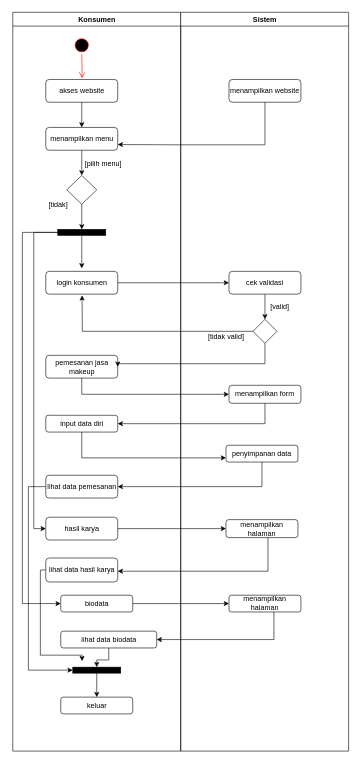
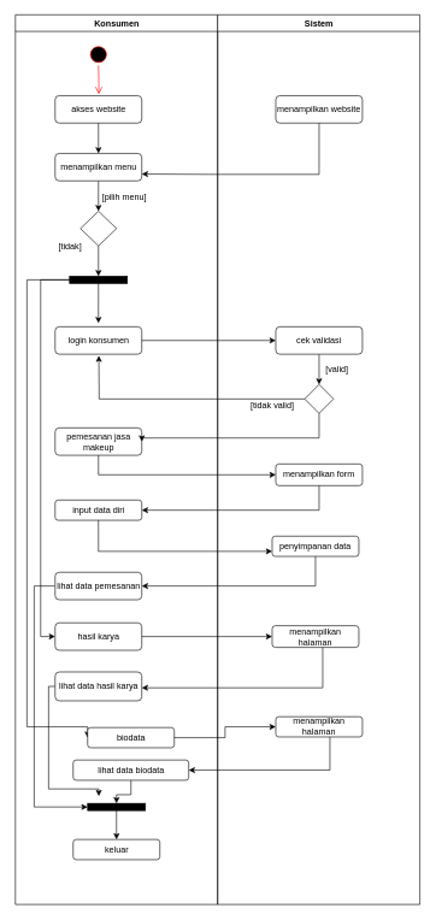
  <mxCell id="0" />
  <mxCell id="1" parent="0" />
  <mxCell id="2" value="Konsumen" style="swimlane;whiteSpace=wrap;startSize=23;" parent="1" vertex="1"><mxGeometry x="20.5" y="20" width="280" height="1232" as="geometry" /></mxCell>
  <mxCell id="3" value="" style="ellipse;shape=startState;fillColor=#000000;strokeColor=#ff0000;" parent="2" vertex="1"><mxGeometry x="100" y="40" width="30" height="30" as="geometry" /></mxCell>
  <mxCell id="4" value="" style="edgeStyle=elbowEdgeStyle;elbow=horizontal;verticalAlign=bottom;endArrow=open;endSize=8;strokeColor=#FF0000;endFill=1;rounded=0" parent="2" source="3" edge="1"><mxGeometry x="100" y="40" as="geometry"><mxPoint x="115.5" y="110" as="targetPoint" /></mxGeometry></mxCell>
  <mxCell id="5" value="akses website" style="rounded=1;whiteSpace=wrap;html=1;" vertex="1" parent="2"><mxGeometry x="55" y="112" width="120" height="38" as="geometry" /></mxCell>
  <mxCell id="6" style="edgeStyle=orthogonalEdgeStyle;rounded=0;orthogonalLoop=1;jettySize=auto;html=1;" edge="1" parent="2" source="7" target="8"><mxGeometry relative="1" as="geometry" /></mxCell>
  <mxCell id="7" value="menampilkan menu" style="rounded=1;whiteSpace=wrap;html=1;" vertex="1" parent="2"><mxGeometry x="55" y="192" width="120" height="38" as="geometry" /></mxCell>
  <mxCell id="8" value="" style="rhombus;whiteSpace=wrap;html=1;" vertex="1" parent="2"><mxGeometry x="90" y="272" width="50" height="48" as="geometry" /></mxCell>
  <mxCell id="9" value="[pilih menu]" style="text;html=1;align=center;verticalAlign=middle;resizable=0;points=[];autosize=1;" vertex="1" parent="2"><mxGeometry x="110.5" y="242" width="80" height="20" as="geometry" /></mxCell>
  <mxCell id="10" style="edgeStyle=orthogonalEdgeStyle;rounded=0;orthogonalLoop=1;jettySize=auto;html=1;entryX=0;entryY=0.5;entryDx=0;entryDy=0;" edge="1" parent="2" source="12" target="18"><mxGeometry relative="1" as="geometry"><Array as="points"><mxPoint x="35" y="367" /><mxPoint x="35" y="861" /></Array></mxGeometry></mxCell>
  <mxCell id="11" style="edgeStyle=orthogonalEdgeStyle;rounded=0;orthogonalLoop=1;jettySize=auto;html=1;entryX=0;entryY=0.5;entryDx=0;entryDy=0;" edge="1" parent="2" source="12" target="21"><mxGeometry relative="1" as="geometry"><Array as="points"><mxPoint x="16" y="367" /><mxPoint x="16" y="986" /></Array></mxGeometry></mxCell>
  <mxCell id="12" value="" style="rounded=0;whiteSpace=wrap;html=1;fillColor=#000000;" vertex="1" parent="2"><mxGeometry x="75" y="362" width="80" height="10" as="geometry" /></mxCell>
  <mxCell id="13" value="login konsumen" style="rounded=1;whiteSpace=wrap;html=1;fillColor=#FFFFFF;" vertex="1" parent="2"><mxGeometry x="55" y="432" width="120" height="38" as="geometry" /></mxCell>
  <mxCell id="14" value="pemesanan jasa makeup" style="rounded=1;whiteSpace=wrap;html=1;fillColor=#FFFFFF;" vertex="1" parent="2"><mxGeometry x="55" y="572" width="120" height="38" as="geometry" /></mxCell>
  <mxCell id="15" value="input data diri" style="rounded=1;whiteSpace=wrap;html=1;fillColor=#FFFFFF;" vertex="1" parent="2"><mxGeometry x="55" y="672" width="120" height="28" as="geometry" /></mxCell>
  <mxCell id="16" style="edgeStyle=orthogonalEdgeStyle;rounded=0;orthogonalLoop=1;jettySize=auto;html=1;entryX=0;entryY=0.5;entryDx=0;entryDy=0;" edge="1" parent="2" source="17" target="25"><mxGeometry relative="1" as="geometry"><Array as="points"><mxPoint x="26" y="791" /><mxPoint x="26" y="1097" /></Array></mxGeometry></mxCell>
  <mxCell id="17" value="lihat data pemesanan" style="rounded=1;whiteSpace=wrap;html=1;fillColor=#FFFFFF;" vertex="1" parent="2"><mxGeometry x="55" y="772" width="120" height="38" as="geometry" /></mxCell>
  <mxCell id="18" value="hasil karya" style="rounded=1;whiteSpace=wrap;html=1;fillColor=#FFFFFF;" vertex="1" parent="2"><mxGeometry x="55" y="842" width="120" height="38" as="geometry" /></mxCell>
  <mxCell id="19" style="edgeStyle=orthogonalEdgeStyle;rounded=0;orthogonalLoop=1;jettySize=auto;html=1;" edge="1" parent="2" source="20"><mxGeometry relative="1" as="geometry"><mxPoint x="115.5" y="1082" as="targetPoint" /><Array as="points"><mxPoint x="46" y="930" /><mxPoint x="46" y="1072" /><mxPoint x="116" y="1072" /></Array></mxGeometry></mxCell>
  <mxCell id="20" value="lihat data hasil karya" style="whiteSpace=wrap;html=1;rounded=1;fillColor=#FFFFFF;" vertex="1" parent="2"><mxGeometry x="55" y="910" width="120" height="40" as="geometry" /></mxCell>
- <mxCell id="21" value="biodata" style="rounded=1;whiteSpace=wrap;html=1;fillColor=#FFFFFF;" vertex="1" parent="2"><mxGeometry x="80" y="972" width="120" height="28" as="geometry" /></mxCell>
+ <mxCell id="21" value="biodata" style="rounded=1;whiteSpace=wrap;html=1;fillColor=#FFFFFF;" vertex="1" parent="2"><mxGeometry x="100" y="987" width="120" height="28" as="geometry" /></mxCell>
  <mxCell id="22" style="edgeStyle=orthogonalEdgeStyle;rounded=0;orthogonalLoop=1;jettySize=auto;html=1;entryX=0.5;entryY=0;entryDx=0;entryDy=0;" edge="1" parent="2" source="23" target="25"><mxGeometry relative="1" as="geometry" /></mxCell>
  <mxCell id="23" value="lihat data biodata" style="whiteSpace=wrap;html=1;rounded=1;fillColor=#FFFFFF;" vertex="1" parent="2"><mxGeometry x="80" y="1032" width="160" height="28" as="geometry" /></mxCell>
  <mxCell id="24" style="edgeStyle=orthogonalEdgeStyle;rounded=0;orthogonalLoop=1;jettySize=auto;html=1;" edge="1" parent="2" source="25" target="26"><mxGeometry relative="1" as="geometry" /></mxCell>
  <mxCell id="25" value="" style="rounded=0;whiteSpace=wrap;html=1;fillColor=#000000;" vertex="1" parent="2"><mxGeometry x="100" y="1092" width="80" height="10" as="geometry" /></mxCell>
  <mxCell id="26" value="keluar" style="rounded=1;whiteSpace=wrap;html=1;fillColor=#FFFFFF;" vertex="1" parent="2"><mxGeometry x="80" y="1142" width="120" height="28" as="geometry" /></mxCell>
  <mxCell id="27" value="Sistem" style="swimlane;whiteSpace=wrap" parent="1" vertex="1"><mxGeometry x="300.5" y="20" width="280" height="1232" as="geometry" /></mxCell>
  <mxCell id="28" value="menampilkan website" style="rounded=1;whiteSpace=wrap;html=1;" vertex="1" parent="27"><mxGeometry x="80.5" y="112" width="120" height="38" as="geometry" /></mxCell>
  <mxCell id="29" style="edgeStyle=orthogonalEdgeStyle;rounded=0;orthogonalLoop=1;jettySize=auto;html=1;entryX=0.5;entryY=0;entryDx=0;entryDy=0;" edge="1" parent="27" source="30" target="31"><mxGeometry relative="1" as="geometry" /></mxCell>
  <mxCell id="30" value="cek validasi" style="rounded=1;whiteSpace=wrap;html=1;fillColor=#FFFFFF;" vertex="1" parent="27"><mxGeometry x="80.5" y="432" width="120" height="38" as="geometry" /></mxCell>
  <mxCell id="31" value="" style="rhombus;whiteSpace=wrap;html=1;fillColor=#FFFFFF;" vertex="1" parent="27"><mxGeometry x="120.5" y="512" width="40" height="40" as="geometry" /></mxCell>
  <mxCell id="32" value="[valid]" style="text;html=1;strokeColor=none;fillColor=none;align=center;verticalAlign=middle;whiteSpace=wrap;rounded=0;" vertex="1" parent="27"><mxGeometry x="145.5" y="482" width="40" height="20" as="geometry" /></mxCell>
  <mxCell id="33" value="[tidak valid]" style="text;html=1;strokeColor=none;fillColor=none;align=center;verticalAlign=middle;whiteSpace=wrap;rounded=0;" vertex="1" parent="27"><mxGeometry x="30" y="532" width="90.5" height="20" as="geometry" /></mxCell>
  <mxCell id="34" value="menampilkan form" style="rounded=1;whiteSpace=wrap;html=1;fillColor=#FFFFFF;" vertex="1" parent="27"><mxGeometry x="80.5" y="622" width="120" height="30" as="geometry" /></mxCell>
  <mxCell id="35" value="penyimpanan data" style="rounded=1;whiteSpace=wrap;html=1;fillColor=#FFFFFF;" vertex="1" parent="27"><mxGeometry x="75.5" y="722" width="120" height="28" as="geometry" /></mxCell>
  <mxCell id="36" value="menampilkan halaman" style="whiteSpace=wrap;html=1;rounded=1;fillColor=#FFFFFF;" vertex="1" parent="27"><mxGeometry x="75.5" y="846" width="120" height="30" as="geometry" /></mxCell>
  <mxCell id="37" value="menampilkan halaman" style="rounded=1;whiteSpace=wrap;html=1;fillColor=#FFFFFF;" vertex="1" parent="27"><mxGeometry x="80.5" y="972" width="120" height="28" as="geometry" /></mxCell>
  <mxCell id="38" style="edgeStyle=orthogonalEdgeStyle;rounded=0;orthogonalLoop=1;jettySize=auto;html=1;" edge="1" parent="1" source="5" target="7"><mxGeometry relative="1" as="geometry" /></mxCell>
  <mxCell id="39" style="edgeStyle=orthogonalEdgeStyle;rounded=0;orthogonalLoop=1;jettySize=auto;html=1;entryX=1;entryY=0.75;entryDx=0;entryDy=0;" edge="1" parent="1" source="28" target="7"><mxGeometry relative="1" as="geometry"><Array as="points"><mxPoint x="441" y="241" /><mxPoint x="288" y="241" /></Array></mxGeometry></mxCell>
  <mxCell id="40" style="edgeStyle=orthogonalEdgeStyle;rounded=0;orthogonalLoop=1;jettySize=auto;html=1;" edge="1" parent="1" source="8"><mxGeometry relative="1" as="geometry"><mxPoint x="135.5" y="382" as="targetPoint" /></mxGeometry></mxCell>
  <mxCell id="41" value="" style="edgeStyle=orthogonalEdgeStyle;rounded=0;orthogonalLoop=1;jettySize=auto;html=1;" edge="1" parent="1" source="12"><mxGeometry relative="1" as="geometry"><mxPoint x="135.5" y="447" as="targetPoint" /></mxGeometry></mxCell>
  <mxCell id="42" style="edgeStyle=orthogonalEdgeStyle;rounded=0;orthogonalLoop=1;jettySize=auto;html=1;entryX=0;entryY=0.5;entryDx=0;entryDy=0;" edge="1" parent="1" source="13" target="30"><mxGeometry relative="1" as="geometry" /></mxCell>
  <mxCell id="43" style="edgeStyle=orthogonalEdgeStyle;rounded=0;orthogonalLoop=1;jettySize=auto;html=1;" edge="1" parent="1" source="31"><mxGeometry relative="1" as="geometry"><mxPoint x="136" y="492" as="targetPoint" /></mxGeometry></mxCell>
  <mxCell id="44" style="edgeStyle=orthogonalEdgeStyle;rounded=0;orthogonalLoop=1;jettySize=auto;html=1;entryX=1;entryY=0.5;entryDx=0;entryDy=0;" edge="1" parent="1" source="31" target="14"><mxGeometry relative="1" as="geometry"><Array as="points"><mxPoint x="441" y="606" /></Array></mxGeometry></mxCell>
  <mxCell id="45" style="edgeStyle=orthogonalEdgeStyle;rounded=0;orthogonalLoop=1;jettySize=auto;html=1;entryX=0;entryY=0.5;entryDx=0;entryDy=0;" edge="1" parent="1" source="14" target="34"><mxGeometry relative="1" as="geometry"><Array as="points"><mxPoint x="136" y="657" /></Array></mxGeometry></mxCell>
  <mxCell id="46" style="edgeStyle=orthogonalEdgeStyle;rounded=0;orthogonalLoop=1;jettySize=auto;html=1;entryX=1;entryY=0.5;entryDx=0;entryDy=0;" edge="1" parent="1" source="34" target="15"><mxGeometry relative="1" as="geometry"><Array as="points"><mxPoint x="441" y="706" /></Array></mxGeometry></mxCell>
  <mxCell id="47" style="edgeStyle=orthogonalEdgeStyle;rounded=0;orthogonalLoop=1;jettySize=auto;html=1;entryX=0;entryY=0.75;entryDx=0;entryDy=0;" edge="1" parent="1" source="15" target="35"><mxGeometry relative="1" as="geometry"><Array as="points"><mxPoint x="136" y="763" /></Array></mxGeometry></mxCell>
  <mxCell id="48" style="edgeStyle=orthogonalEdgeStyle;rounded=0;orthogonalLoop=1;jettySize=auto;html=1;entryX=1;entryY=0.5;entryDx=0;entryDy=0;" edge="1" parent="1" source="35" target="17"><mxGeometry relative="1" as="geometry"><Array as="points"><mxPoint x="436" y="811" /></Array></mxGeometry></mxCell>
  <mxCell id="49" value="" style="edgeStyle=orthogonalEdgeStyle;rounded=0;orthogonalLoop=1;jettySize=auto;html=1;" edge="1" parent="1" source="18" target="36"><mxGeometry relative="1" as="geometry" /></mxCell>
  <mxCell id="50" value="" style="edgeStyle=orthogonalEdgeStyle;rounded=0;orthogonalLoop=1;jettySize=auto;html=1;" edge="1" parent="1" source="36" target="20"><mxGeometry relative="1" as="geometry"><Array as="points"><mxPoint x="446" y="952" /></Array></mxGeometry></mxCell>
  <mxCell id="51" style="edgeStyle=orthogonalEdgeStyle;rounded=0;orthogonalLoop=1;jettySize=auto;html=1;" edge="1" parent="1" source="21" target="37"><mxGeometry relative="1" as="geometry" /></mxCell>
  <mxCell id="52" value="" style="edgeStyle=orthogonalEdgeStyle;rounded=0;orthogonalLoop=1;jettySize=auto;html=1;" edge="1" parent="1" source="37" target="23"><mxGeometry relative="1" as="geometry"><Array as="points"><mxPoint x="456" y="1066" /></Array></mxGeometry></mxCell>
  <mxCell id="53" value="[tidak]" style="text;html=1;align=center;verticalAlign=middle;resizable=0;points=[];autosize=1;" vertex="1" parent="1"><mxGeometry x="71" y="332" width="50" height="20" as="geometry" /></mxCell>
